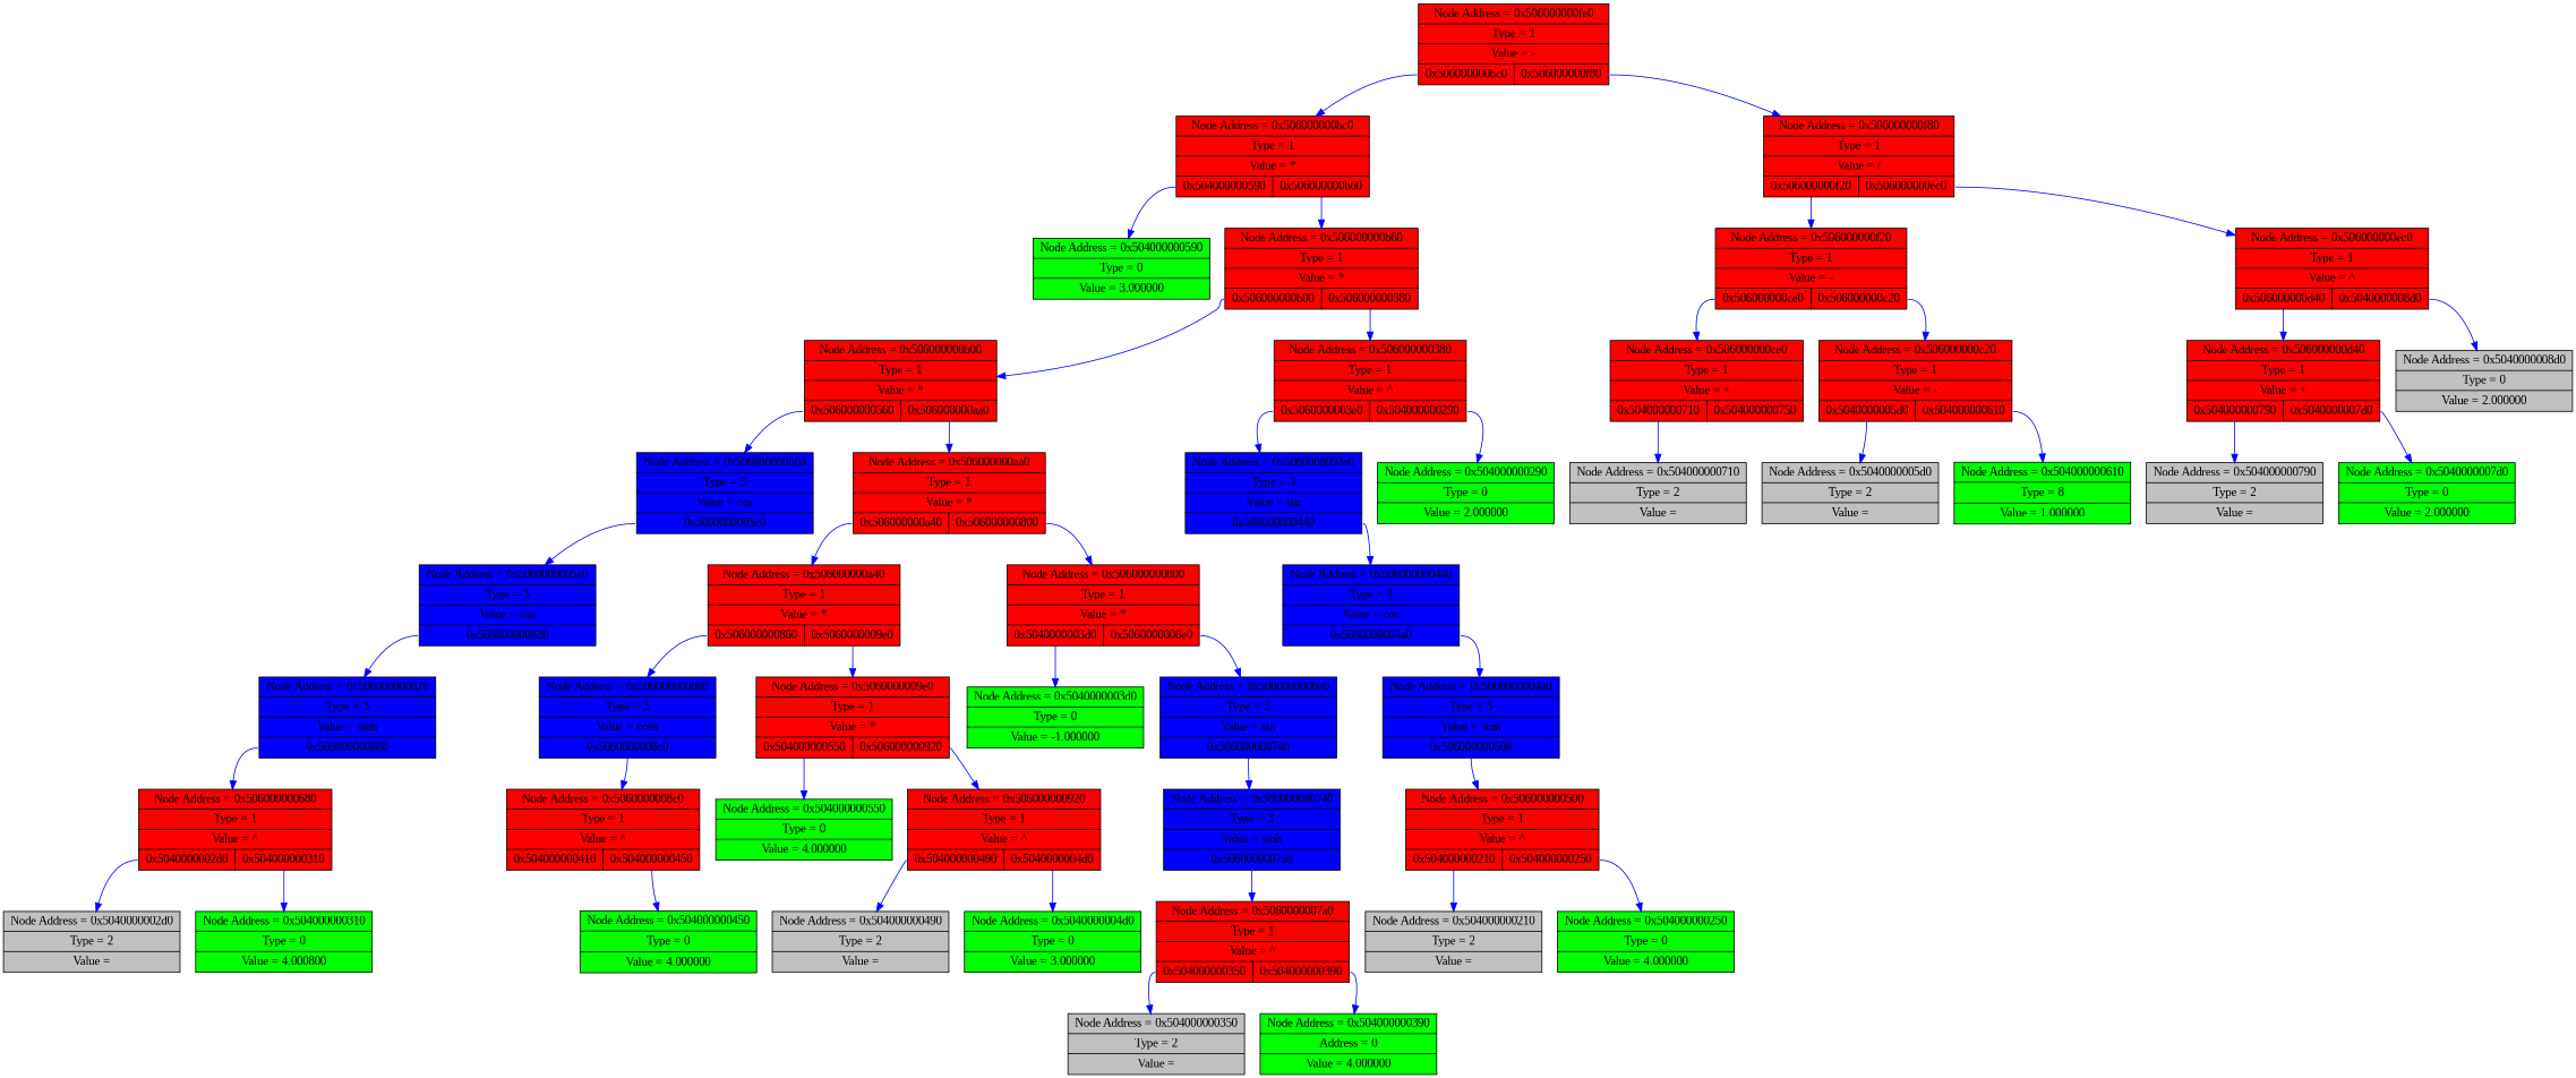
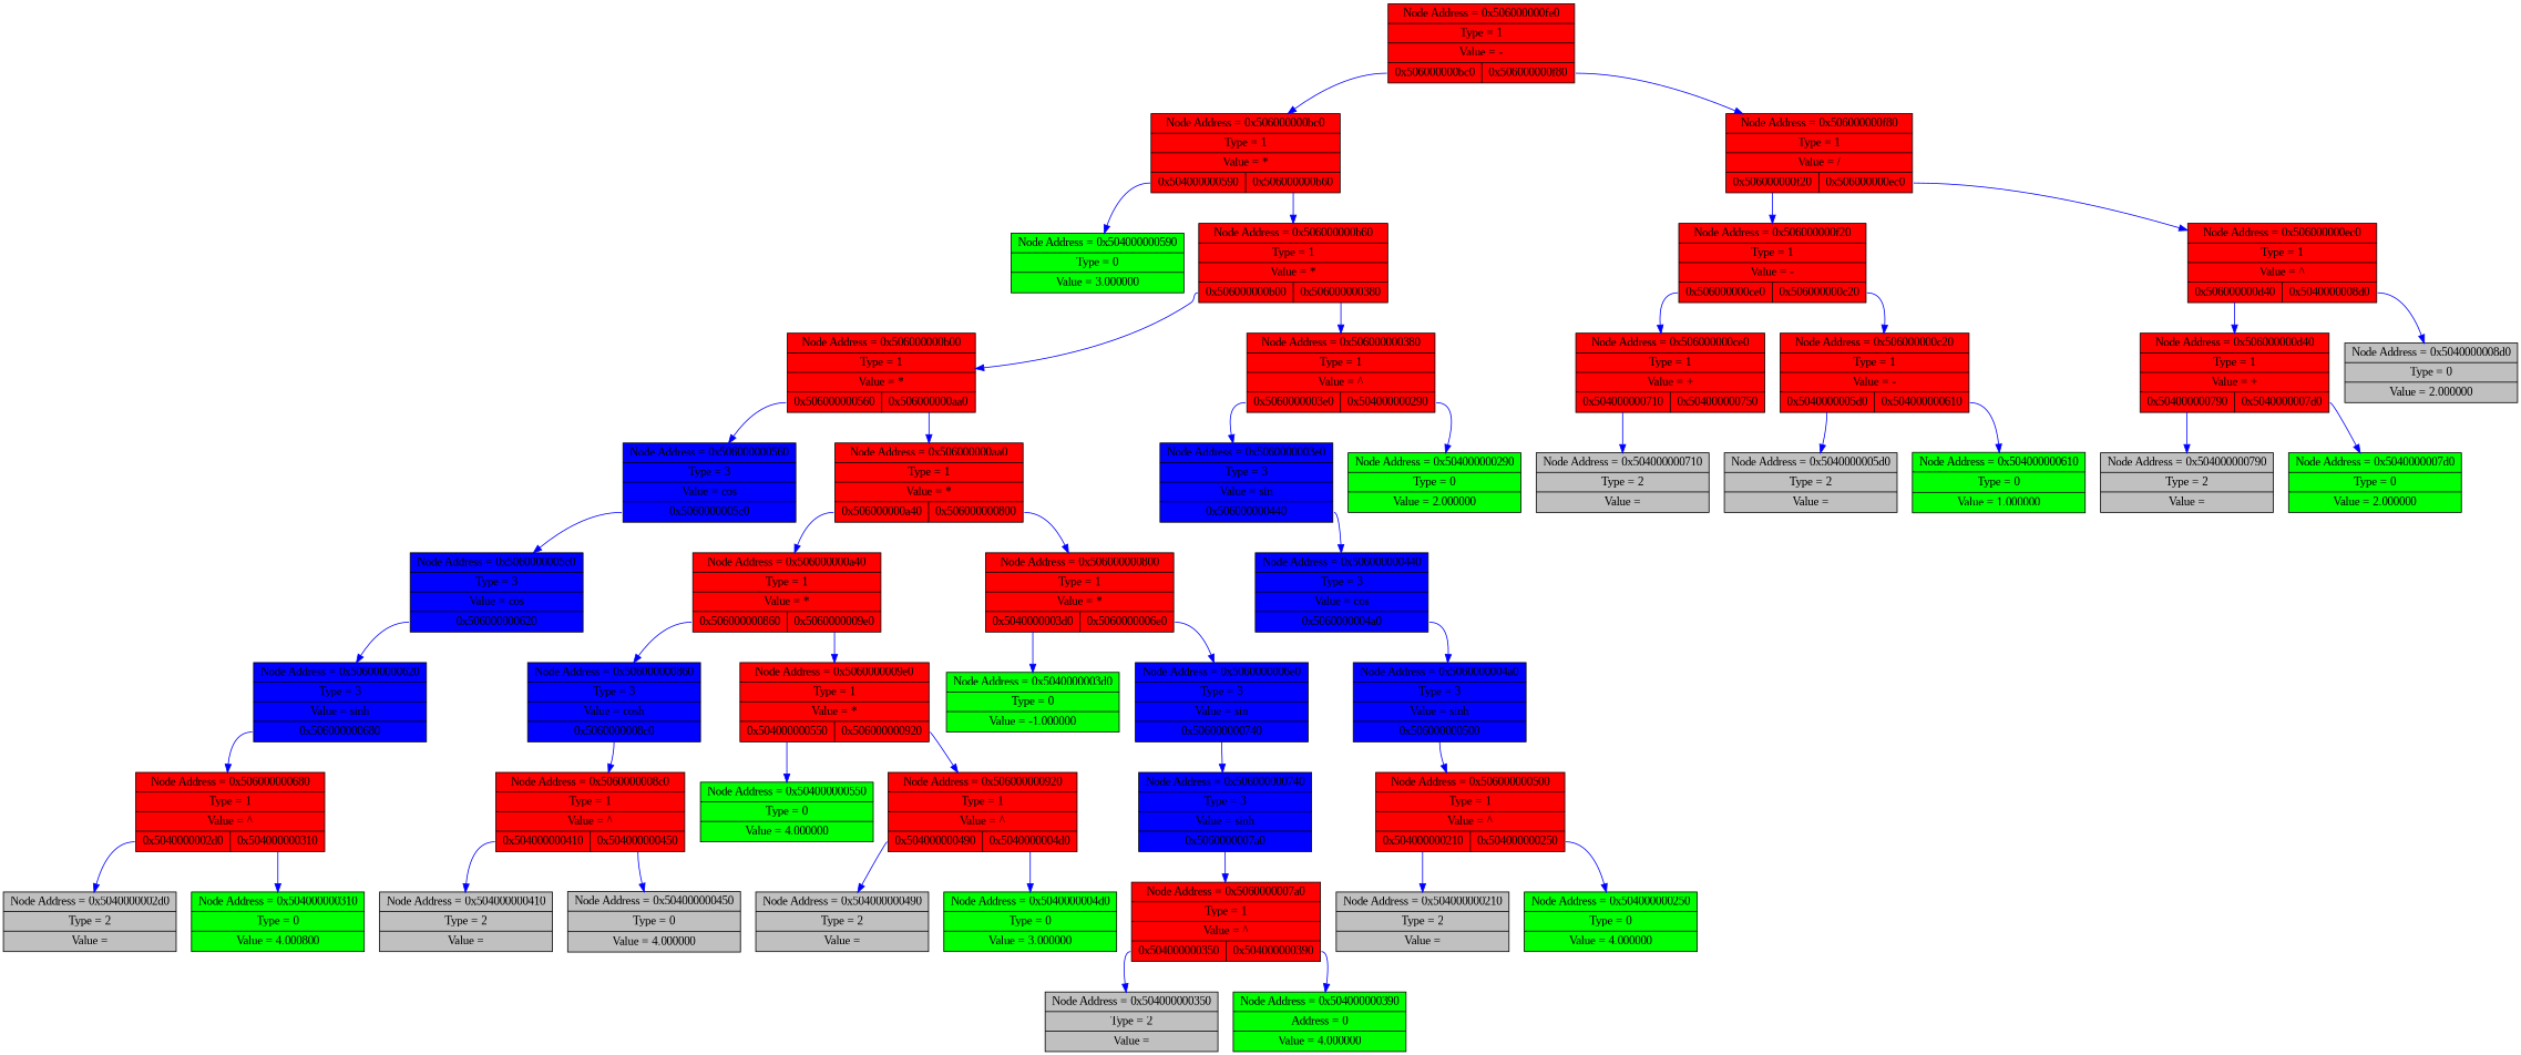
  digraph {
    fontname="Liberation Serif"
    rankdir=TB
    node [color=black fillcolor=red fontisze=16 fontname="Liberation Serif" rank=6 shape=record style=filled]
    edge [color=blue fontname="Liberation Serif" tailport=d0]
    n1 [label="{<adr> Node Address =  0x506000000fe0| <type> Type = 1|<value> Value = -|{<d0>0x506000000bc0|<d1>0x506000000f80}}" rank=0]
    n2 [label="{<adr> Node Address =  0x506000000bc0| <type> Type = 1|<value> Value = *|{<d0>0x504000000590|<d1>0x506000000b60}}" rank=1]
    n3 [label="{<adr> Node Address =  0x506000000f80| <type> Type = 1|<value> Value = /|{<d0>0x506000000f20|<d1>0x506000000ec0}}" rank=2]
    n4 [fillcolor=green label="{<adr> Node Address =  0x504000000590| <type> Type = 0|<value> Value = 3.000000}" rank=2]
    n5 [label="{<adr> Node Address =  0x506000000b60| <type> Type = 1|<value> Value = *|{<d0>0x506000000b00|<d1>0x506000000380}}" rank=3]
    n6 [label="{<adr> Node Address =  0x506000000f20| <type> Type = 1|<value> Value = -|{<d0>0x506000000ce0|<d1>0x506000000c20}}" rank=3]
    n7 [label="{<adr> Node Address =  0x506000000ec0| <type> Type = 1|<value> Value = ^|{<d0>0x506000000d40|<d1>0x5040000008d0}}" rank=4]
    n8 [label="{<adr> Node Address =  0x506000000b00| <type> Type = 1|<value> Value = *|{<d0>0x506000000560|<d1>0x506000000aa0}}" rank=4]
    n9 [label="{<adr> Node Address =  0x506000000380| <type> Type = 1|<value> Value = ^|{<d0>0x5060000003e0|<d1>0x504000000290}}" rank=5]
    n10 [fillcolor=blue label="{<adr> Node Address =  0x506000000560| <type> Type = 3|<value> Value = cos|{<d0>0x5060000005c0}}" rank=5]
    n11 [label="{<adr> Node Address =  0x506000000aa0| <type> Type = 1|<value> Value = *|{<d0>0x506000000a40|<d1>0x506000000800}}"]
    n12 [fillcolor=blue label="{<adr> Node Address =  0x5060000003e0| <type> Type = 3|<value> Value = sin|{<d0>0x506000000440}}"]
    n13 [fillcolor=green label="{<adr> Node Address =  0x504000000290| <type> Type = 0|<value> Value = 2.000000}" rank=7]
    n14 [fillcolor=blue label="{<adr> Node Address =  0x5060000005c0| <type> Type = 3|<value> Value = cos|{<d0>0x506000000620}}"]
    n15 [label="{<adr> Node Address =  0x506000000a40| <type> Type = 1|<value> Value = *|{<d0>0x506000000860|<d1>0x5060000009e0}}" rank=7]
    n16 [label="{<adr> Node Address =  0x506000000800| <type> Type = 1|<value> Value = *|{<d0>0x5040000003d0|<d1>0x5060000006e0}}" rank=8]
    n17 [fillcolor=blue label="{<adr> Node Address =  0x506000000620| <type> Type = 3|<value> Value = sinh|{<d0>0x506000000680}}" rank=7]
    n18 [label="{<adr> Node Address =  0x506000000680| <type> Type = 1|<value> Value = ^|{<d0>0x5040000002d0|<d1>0x504000000310}}" rank=8]
    n19 [fillcolor=grey label="{<adr> Node Address =  0x5040000002d0| <type> Type = 2|<value> Value = }" rank=9]
    n20 [fillcolor=green label="{<adr> Node Address =  0x504000000310| <type> Type = 0|<value> Value = 4.000800}" rank=10]
    n21 [fillcolor=blue label="{<adr> Node Address =  0x506000000860| <type> Type = 3|<value> Value = cosh|{<d0>0x5060000008c0}}" rank=8]
    n22 [label="{<adr> Node Address =  0x5060000009e0| <type> Type = 1|<value> Value = *|{<d0>0x504000000550|<d1>0x506000000920}}" rank=9]
    n23 [fillcolor=green label="{<adr> Node Address =  0x5040000003d0| <type> Type = 0|<value> Value = -1.000000}" rank=9]
    n24 [fillcolor=blue label="{<adr> Node Address =  0x5060000006e0| <type> Type = 3|<value> Value = sin|{<d0>0x506000000740}}" rank=10]
    n25 [label="{<adr> Node Address =  0x5060000008c0| <type> Type = 1|<value> Value = ^|{<d0>0x504000000410|<d1>0x504000000450}}" rank=9]
    n26 [fillcolor=green label="{<adr> Node Address =  0x504000000550| <type> Type = 0|<value> Value = 4.000000}" rank=10]
    n27 [label="{<adr> Node Address =  0x506000000920| <type> Type = 1|<value> Value = ^|{<d0>0x504000000490|<d1>0x5040000004d0}}" rank=11]
-   n29 [fillcolor=green label="{<adr> Node Address =  0x504000000450| <type> Type = 0|<value> Value = 4.000000}" rank=11]
+   n28 [fillcolor=grey label="{<adr> Node Address =  0x504000000410| <type> Type = 2|<value> Value = }" rank=10]
+   n29 [fillcolor=grey label="{<adr> Node Address =  0x504000000450| <type> Type = 0|<value> Value = 4.000000}" rank=11]
    n30 [fillcolor=grey label="{<adr> Node Address =  0x504000000490| <type> Type = 2|<value> Value = }" rank=12]
    n31 [fillcolor=green label="{<adr> Node Address =  0x5040000004d0| <type> Type = 0|<value> Value = 3.000000}" rank=13]
    n32 [fillcolor=blue label="{<adr> Node Address =  0x506000000740| <type> Type = 3|<value> Value = sinh|{<d0>0x5060000007a0}}" rank=11]
    n33 [label="{<adr> Node Address =  0x5060000007a0| <type> Type = 1|<value> Value = ^|{<d0>0x504000000350|<d1>0x504000000390}}" rank=12]
    n34 [fillcolor=grey label="{<adr> Node Address =  0x504000000350| <type> Type = 2|<value> Value = }" rank=13]
    n35 [fillcolor=green label="{<adr> Node Address =  0x504000000390| <type> Address = 0|<value> Value = 4.000000}" rank=14]
    n36 [fillcolor=blue label="{<adr> Node Address =  0x506000000440| <type> Type = 3|<value> Value = cos|{<d0>0x5060000004a0}}" rank=7]
    n37 [fillcolor=blue label="{<adr> Node Address =  0x5060000004a0| <type> Type = 3|<value> Value = sinh|{<d0>0x506000000500}}" rank=8]
    n38 [label="{<adr> Node Address =  0x506000000500| <type> Type = 1|<value> Value = ^|{<d0>0x504000000210|<d1>0x504000000250}}" rank=9]
    n39 [fillcolor=grey label="{<adr> Node Address =  0x504000000210| <type> Type = 2|<value> Value = }" rank=10]
    n40 [fillcolor=green label="{<adr> Node Address =  0x504000000250| <type> Type = 0|<value> Value = 4.000000}" rank=11]
    n41 [label="{<adr> Node Address =  0x506000000ce0| <type> Type = 1|<value> Value = +|{<d0>0x504000000710|<d1>0x504000000750}}" rank=4]
    n42 [label="{<adr> Node Address =  0x506000000c20| <type> Type = 1|<value> Value = -|{<d0>0x5040000005d0|<d1>0x504000000610}}" rank=5]
    n43 [label="{<adr> Node Address =  0x506000000d40| <type> Type = 1|<value> Value = +|{<d0>0x504000000790|<d1>0x5040000007d0}}" rank=5]
    n44 [fillcolor=grey label="{<adr> Node Address =  0x5040000008d0| <type> Type = 0|<value> Value = 2.000000}"]
    n45 [fillcolor=grey label="{<adr> Node Address =  0x504000000710| <type> Type = 2|<value> Value = }" rank=5]
    n46 [fillcolor=grey label="{<adr> Node Address =  0x5040000005d0| <type> Type = 2|<value> Value = }"]
-   n47 [fillcolor=green label="{<adr> Node Address =  0x504000000610| <type> Type = 8|<value> Value = 1.000000}" rank=7]
+   n47 [fillcolor=green label="{<adr> Node Address =  0x504000000610| <type> Type = 0|<value> Value = 1.000000}" rank=7]
    n48 [fillcolor=grey label="{<adr> Node Address =  0x504000000790| <type> Type = 2|<value> Value = }"]
    n49 [fillcolor=green label="{<adr> Node Address =  0x5040000007d0| <type> Type = 0|<value> Value = 2.000000}" rank=7]
    n1 -> n2
    n1 -> n3 [tailport=d1]
    n2 -> n4
    n2 -> n5 [tailport=d1]
    n3 -> n6
    n3 -> n7 [tailport=d1]
    n5 -> n8
    n5 -> n9 [tailport=d1]
    n6 -> n41
    n6 -> n42 [tailport=d1]
    n7 -> n43
    n7 -> n44 [tailport=d1]
    n8 -> n10
    n8 -> n11 [tailport=d1]
    n9 -> n12
    n9 -> n13 [tailport=d1]
    n10 -> n14
    n11 -> n15
    n11 -> n16 [tailport=d1]
    n12 -> n36
    n14 -> n17
    n15 -> n21
    n15 -> n22 [tailport=d1]
    n16 -> n23
    n16 -> n24 [tailport=d1]
    n17 -> n18
    n18 -> n19
    n18 -> n20 [tailport=d1]
    n21 -> n25
    n22 -> n26
    n22 -> n27 [tailport=d1]
    n24 -> n32
+   n25 -> n28
    n25 -> n29 [tailport=d1]
    n27 -> n30
    n27 -> n31 [tailport=d1]
    n32 -> n33
    n33 -> n34
    n33 -> n35 [tailport=d1]
    n36 -> n37
    n37 -> n38
    n38 -> n39
    n38 -> n40 [tailport=d1]
    n41 -> n45
    n42 -> n46
    n42 -> n47 [tailport=d1]
    n43 -> n48
    n43 -> n49 [tailport=d1]
  }
